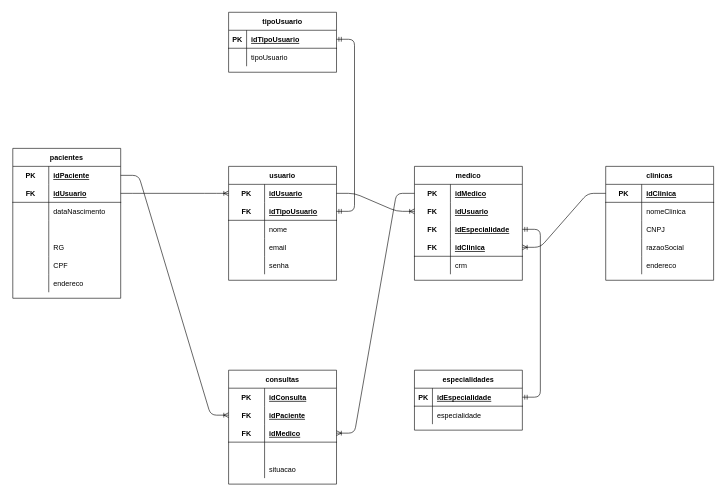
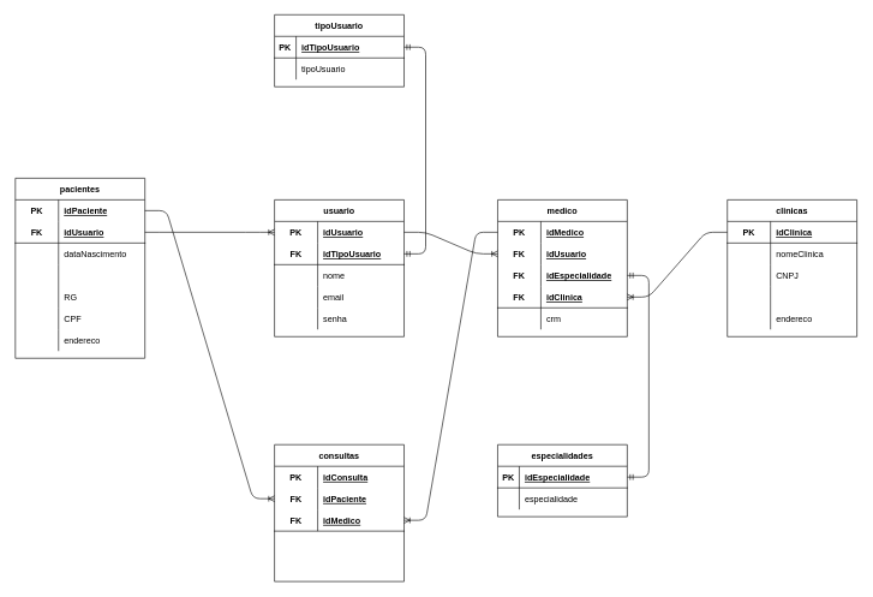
  <mxCell id="0" />
  <mxCell id="1" parent="0" />
  <mxCell id="2" value="tipoUsuario" style="shape=table;startSize=30;container=1;collapsible=1;childLayout=tableLayout;fixedRows=1;rowLines=0;fontStyle=1;align=center;resizeLast=1;" vertex="1" parent="1"><mxGeometry x="380" y="20" width="180" height="100" as="geometry" /></mxCell>
  <mxCell id="3" value="" style="shape=partialRectangle;collapsible=0;dropTarget=0;pointerEvents=0;fillColor=none;top=0;left=0;bottom=1;right=0;points=[[0,0.5],[1,0.5]];portConstraint=eastwest;" vertex="1" parent="2"><mxGeometry y="30" width="180" height="30" as="geometry" /></mxCell>
  <mxCell id="4" value="PK" style="shape=partialRectangle;connectable=0;fillColor=none;top=0;left=0;bottom=0;right=0;fontStyle=1;overflow=hidden;" vertex="1" parent="3"><mxGeometry width="30" height="30" as="geometry" /></mxCell>
  <mxCell id="5" value="idTipoUsuario" style="shape=partialRectangle;connectable=0;fillColor=none;top=0;left=0;bottom=0;right=0;align=left;spacingLeft=6;fontStyle=5;overflow=hidden;" vertex="1" parent="3"><mxGeometry x="30" width="150" height="30" as="geometry" /></mxCell>
  <mxCell id="6" value="" style="shape=partialRectangle;collapsible=0;dropTarget=0;pointerEvents=0;fillColor=none;top=0;left=0;bottom=0;right=0;points=[[0,0.5],[1,0.5]];portConstraint=eastwest;" vertex="1" parent="2"><mxGeometry y="60" width="180" height="30" as="geometry" /></mxCell>
  <mxCell id="7" value="" style="shape=partialRectangle;connectable=0;fillColor=none;top=0;left=0;bottom=0;right=0;editable=1;overflow=hidden;" vertex="1" parent="6"><mxGeometry width="30" height="30" as="geometry" /></mxCell>
  <mxCell id="8" value="tipoUsuario" style="shape=partialRectangle;connectable=0;fillColor=none;top=0;left=0;bottom=0;right=0;align=left;spacingLeft=6;overflow=hidden;" vertex="1" parent="6"><mxGeometry x="30" width="150" height="30" as="geometry" /></mxCell>
  <mxCell id="9" value="usuario" style="shape=table;startSize=30;container=1;collapsible=1;childLayout=tableLayout;fixedRows=1;rowLines=0;fontStyle=1;align=center;resizeLast=1;" vertex="1" parent="1"><mxGeometry x="380" y="277" width="180" height="190" as="geometry" /></mxCell>
  <mxCell id="10" value="" style="shape=partialRectangle;collapsible=0;dropTarget=0;pointerEvents=0;fillColor=none;top=0;left=0;bottom=0;right=0;points=[[0,0.5],[1,0.5]];portConstraint=eastwest;" vertex="1" parent="9"><mxGeometry y="30" width="180" height="30" as="geometry" /></mxCell>
  <mxCell id="11" value="PK" style="shape=partialRectangle;connectable=0;fillColor=none;top=0;left=0;bottom=0;right=0;fontStyle=1;overflow=hidden;" vertex="1" parent="10"><mxGeometry width="60" height="30" as="geometry" /></mxCell>
  <mxCell id="12" value="idUsuario" style="shape=partialRectangle;connectable=0;fillColor=none;top=0;left=0;bottom=0;right=0;align=left;spacingLeft=6;fontStyle=5;overflow=hidden;" vertex="1" parent="10"><mxGeometry x="60" width="120" height="30" as="geometry" /></mxCell>
  <mxCell id="13" value="" style="shape=partialRectangle;collapsible=0;dropTarget=0;pointerEvents=0;fillColor=none;top=0;left=0;bottom=1;right=0;points=[[0,0.5],[1,0.5]];portConstraint=eastwest;" vertex="1" parent="9"><mxGeometry y="60" width="180" height="30" as="geometry" /></mxCell>
  <mxCell id="14" value="FK" style="shape=partialRectangle;connectable=0;fillColor=none;top=0;left=0;bottom=0;right=0;fontStyle=1;overflow=hidden;" vertex="1" parent="13"><mxGeometry width="60" height="30" as="geometry" /></mxCell>
  <mxCell id="15" value="idTipoUsuario" style="shape=partialRectangle;connectable=0;fillColor=none;top=0;left=0;bottom=0;right=0;align=left;spacingLeft=6;fontStyle=5;overflow=hidden;" vertex="1" parent="13"><mxGeometry x="60" width="120" height="30" as="geometry" /></mxCell>
  <mxCell id="16" value="" style="shape=partialRectangle;collapsible=0;dropTarget=0;pointerEvents=0;fillColor=none;top=0;left=0;bottom=0;right=0;points=[[0,0.5],[1,0.5]];portConstraint=eastwest;" vertex="1" parent="9"><mxGeometry y="90" width="180" height="30" as="geometry" /></mxCell>
  <mxCell id="17" value="" style="shape=partialRectangle;connectable=0;fillColor=none;top=0;left=0;bottom=0;right=0;editable=1;overflow=hidden;" vertex="1" parent="16"><mxGeometry width="60" height="30" as="geometry" /></mxCell>
  <mxCell id="18" value="nome" style="shape=partialRectangle;connectable=0;fillColor=none;top=0;left=0;bottom=0;right=0;align=left;spacingLeft=6;overflow=hidden;" vertex="1" parent="16"><mxGeometry x="60" width="120" height="30" as="geometry" /></mxCell>
  <mxCell id="19" value="" style="shape=partialRectangle;collapsible=0;dropTarget=0;pointerEvents=0;fillColor=none;top=0;left=0;bottom=0;right=0;points=[[0,0.5],[1,0.5]];portConstraint=eastwest;" vertex="1" parent="9"><mxGeometry y="120" width="180" height="30" as="geometry" /></mxCell>
  <mxCell id="20" value="" style="shape=partialRectangle;connectable=0;fillColor=none;top=0;left=0;bottom=0;right=0;editable=1;overflow=hidden;" vertex="1" parent="19"><mxGeometry width="60" height="30" as="geometry" /></mxCell>
  <mxCell id="21" value="email" style="shape=partialRectangle;connectable=0;fillColor=none;top=0;left=0;bottom=0;right=0;align=left;spacingLeft=6;overflow=hidden;" vertex="1" parent="19"><mxGeometry x="60" width="120" height="30" as="geometry" /></mxCell>
  <mxCell id="22" value="" style="shape=partialRectangle;collapsible=0;dropTarget=0;pointerEvents=0;fillColor=none;top=0;left=0;bottom=0;right=0;points=[[0,0.5],[1,0.5]];portConstraint=eastwest;" vertex="1" parent="9"><mxGeometry y="150" width="180" height="30" as="geometry" /></mxCell>
  <mxCell id="23" value="" style="shape=partialRectangle;connectable=0;fillColor=none;top=0;left=0;bottom=0;right=0;editable=1;overflow=hidden;" vertex="1" parent="22"><mxGeometry width="60" height="30" as="geometry" /></mxCell>
  <mxCell id="24" value="senha" style="shape=partialRectangle;connectable=0;fillColor=none;top=0;left=0;bottom=0;right=0;align=left;spacingLeft=6;overflow=hidden;" vertex="1" parent="22"><mxGeometry x="60" width="120" height="30" as="geometry" /></mxCell>
  <mxCell id="25" value="pacientes" style="shape=table;startSize=30;container=1;collapsible=1;childLayout=tableLayout;fixedRows=1;rowLines=0;fontStyle=1;align=center;resizeLast=1;" vertex="1" parent="1"><mxGeometry y="247" width="180" height="250" as="geometry" x="20" /></mxCell>
  <mxCell id="26" value="" style="shape=partialRectangle;collapsible=0;dropTarget=0;pointerEvents=0;fillColor=none;top=0;left=0;bottom=0;right=0;points=[[0,0.5],[1,0.5]];portConstraint=eastwest;" vertex="1" parent="25"><mxGeometry y="30" width="180" height="30" as="geometry" /></mxCell>
  <mxCell id="27" value="PK" style="shape=partialRectangle;connectable=0;fillColor=none;top=0;left=0;bottom=0;right=0;fontStyle=1;overflow=hidden;" vertex="1" parent="26"><mxGeometry width="60" height="30" as="geometry" /></mxCell>
  <mxCell id="28" value="idPaciente" style="shape=partialRectangle;connectable=0;fillColor=none;top=0;left=0;bottom=0;right=0;align=left;spacingLeft=6;fontStyle=5;overflow=hidden;" vertex="1" parent="26"><mxGeometry x="60" width="120" height="30" as="geometry" /></mxCell>
  <mxCell id="29" value="" style="shape=partialRectangle;collapsible=0;dropTarget=0;pointerEvents=0;fillColor=none;top=0;left=0;bottom=1;right=0;points=[[0,0.5],[1,0.5]];portConstraint=eastwest;" vertex="1" parent="25"><mxGeometry y="60" width="180" height="30" as="geometry" /></mxCell>
  <mxCell id="30" value="FK" style="shape=partialRectangle;connectable=0;fillColor=none;top=0;left=0;bottom=0;right=0;fontStyle=1;overflow=hidden;" vertex="1" parent="29"><mxGeometry width="60" height="30" as="geometry" /></mxCell>
  <mxCell id="31" value="idUsuario" style="shape=partialRectangle;connectable=0;fillColor=none;top=0;left=0;bottom=0;right=0;align=left;spacingLeft=6;fontStyle=5;overflow=hidden;" vertex="1" parent="29"><mxGeometry x="60" width="120" height="30" as="geometry" /></mxCell>
  <mxCell id="32" value="" style="shape=partialRectangle;collapsible=0;dropTarget=0;pointerEvents=0;fillColor=none;top=0;left=0;bottom=0;right=0;points=[[0,0.5],[1,0.5]];portConstraint=eastwest;" vertex="1" parent="25"><mxGeometry y="90" width="180" height="30" as="geometry" /></mxCell>
  <mxCell id="33" value="" style="shape=partialRectangle;connectable=0;fillColor=none;top=0;left=0;bottom=0;right=0;editable=1;overflow=hidden;" vertex="1" parent="32"><mxGeometry width="60" height="30" as="geometry" /></mxCell>
  <mxCell id="34" value="dataNascimento" style="shape=partialRectangle;connectable=0;fillColor=none;top=0;left=0;bottom=0;right=0;align=left;spacingLeft=6;overflow=hidden;" vertex="1" parent="32"><mxGeometry x="60" width="120" height="30" as="geometry" /></mxCell>
  <mxCell id="35" value="" style="shape=partialRectangle;collapsible=0;dropTarget=0;pointerEvents=0;fillColor=none;top=0;left=0;bottom=0;right=0;points=[[0,0.5],[1,0.5]];portConstraint=eastwest;" vertex="1" parent="25"><mxGeometry y="120" width="180" height="30" as="geometry" /></mxCell>
  <mxCell id="36" value="" style="shape=partialRectangle;connectable=0;fillColor=none;top=0;left=0;bottom=0;right=0;editable=1;overflow=hidden;" vertex="1" parent="35"><mxGeometry width="60" height="30" as="geometry" /></mxCell>
  <mxCell id="37" value="" style="shape=partialRectangle;collapsible=0;dropTarget=0;pointerEvents=0;fillColor=none;top=0;left=0;bottom=0;right=0;points=[[0,0.5],[1,0.5]];portConstraint=eastwest;" vertex="1" parent="25"><mxGeometry y="150" width="180" height="30" as="geometry" /></mxCell>
  <mxCell id="38" value="" style="shape=partialRectangle;connectable=0;fillColor=none;top=0;left=0;bottom=0;right=0;editable=1;overflow=hidden;" vertex="1" parent="37"><mxGeometry width="60" height="30" as="geometry" /></mxCell>
  <mxCell id="39" value="RG" style="shape=partialRectangle;connectable=0;fillColor=none;top=0;left=0;bottom=0;right=0;align=left;spacingLeft=6;overflow=hidden;" vertex="1" parent="37"><mxGeometry x="60" width="120" height="30" as="geometry" /></mxCell>
  <mxCell id="40" value="" style="shape=partialRectangle;collapsible=0;dropTarget=0;pointerEvents=0;fillColor=none;top=0;left=0;bottom=0;right=0;points=[[0,0.5],[1,0.5]];portConstraint=eastwest;" vertex="1" parent="25"><mxGeometry y="180" width="180" height="30" as="geometry" /></mxCell>
  <mxCell id="41" value="" style="shape=partialRectangle;connectable=0;fillColor=none;top=0;left=0;bottom=0;right=0;editable=1;overflow=hidden;" vertex="1" parent="40"><mxGeometry width="60" height="30" as="geometry" /></mxCell>
  <mxCell id="42" value="CPF" style="shape=partialRectangle;connectable=0;fillColor=none;top=0;left=0;bottom=0;right=0;align=left;spacingLeft=6;overflow=hidden;" vertex="1" parent="40"><mxGeometry x="60" width="120" height="30" as="geometry" /></mxCell>
  <mxCell id="43" value="" style="shape=partialRectangle;collapsible=0;dropTarget=0;pointerEvents=0;fillColor=none;top=0;left=0;bottom=0;right=0;points=[[0,0.5],[1,0.5]];portConstraint=eastwest;" vertex="1" parent="25"><mxGeometry y="210" width="180" height="30" as="geometry" /></mxCell>
  <mxCell id="44" value="" style="shape=partialRectangle;connectable=0;fillColor=none;top=0;left=0;bottom=0;right=0;editable=1;overflow=hidden;" vertex="1" parent="43"><mxGeometry width="60" height="30" as="geometry" /></mxCell>
  <mxCell id="45" value="endereco" style="shape=partialRectangle;connectable=0;fillColor=none;top=0;left=0;bottom=0;right=0;align=left;spacingLeft=6;overflow=hidden;" vertex="1" parent="43"><mxGeometry x="60" width="120" height="30" as="geometry" /></mxCell>
  <mxCell id="46" value="consultas" style="shape=table;startSize=30;container=1;collapsible=1;childLayout=tableLayout;fixedRows=1;rowLines=0;fontStyle=1;align=center;resizeLast=1;" vertex="1" parent="1"><mxGeometry x="380" y="617" width="180" height="190" as="geometry" /></mxCell>
  <mxCell id="47" value="" style="shape=partialRectangle;collapsible=0;dropTarget=0;pointerEvents=0;fillColor=none;top=0;left=0;bottom=0;right=0;points=[[0,0.5],[1,0.5]];portConstraint=eastwest;" vertex="1" parent="46"><mxGeometry y="30" width="180" height="30" as="geometry" /></mxCell>
  <mxCell id="48" value="PK" style="shape=partialRectangle;connectable=0;fillColor=none;top=0;left=0;bottom=0;right=0;fontStyle=1;overflow=hidden;" vertex="1" parent="47"><mxGeometry width="60" height="30" as="geometry" /></mxCell>
  <mxCell id="49" value="idConsulta" style="shape=partialRectangle;connectable=0;fillColor=none;top=0;left=0;bottom=0;right=0;align=left;spacingLeft=6;fontStyle=5;overflow=hidden;" vertex="1" parent="47"><mxGeometry x="60" width="120" height="30" as="geometry" /></mxCell>
  <mxCell id="50" value="" style="shape=partialRectangle;collapsible=0;dropTarget=0;pointerEvents=0;fillColor=none;top=0;left=0;bottom=0;right=0;points=[[0,0.5],[1,0.5]];portConstraint=eastwest;" vertex="1" parent="46"><mxGeometry y="60" width="180" height="30" as="geometry" /></mxCell>
  <mxCell id="51" value="FK" style="shape=partialRectangle;connectable=0;fillColor=none;top=0;left=0;bottom=0;right=0;fontStyle=1;overflow=hidden;" vertex="1" parent="50"><mxGeometry width="60" height="30" as="geometry" /></mxCell>
  <mxCell id="52" value="idPaciente" style="shape=partialRectangle;connectable=0;fillColor=none;top=0;left=0;bottom=0;right=0;align=left;spacingLeft=6;fontStyle=5;overflow=hidden;" vertex="1" parent="50"><mxGeometry x="60" width="120" height="30" as="geometry" /></mxCell>
  <mxCell id="53" value="" style="shape=partialRectangle;collapsible=0;dropTarget=0;pointerEvents=0;fillColor=none;top=0;left=0;bottom=1;right=0;points=[[0,0.5],[1,0.5]];portConstraint=eastwest;" vertex="1" parent="46"><mxGeometry y="90" width="180" height="30" as="geometry" /></mxCell>
  <mxCell id="54" value="FK" style="shape=partialRectangle;connectable=0;fillColor=none;top=0;left=0;bottom=0;right=0;fontStyle=1;overflow=hidden;" vertex="1" parent="53"><mxGeometry width="60" height="30" as="geometry" /></mxCell>
  <mxCell id="55" value="idMedico" style="shape=partialRectangle;connectable=0;fillColor=none;top=0;left=0;bottom=0;right=0;align=left;spacingLeft=6;fontStyle=5;overflow=hidden;" vertex="1" parent="53"><mxGeometry x="60" width="120" height="30" as="geometry" /></mxCell>
  <mxCell id="56" value="" style="shape=partialRectangle;collapsible=0;dropTarget=0;pointerEvents=0;fillColor=none;top=0;left=0;bottom=0;right=0;points=[[0,0.5],[1,0.5]];portConstraint=eastwest;" vertex="1" parent="46"><mxGeometry y="120" width="180" height="30" as="geometry" /></mxCell>
  <mxCell id="57" value="" style="shape=partialRectangle;connectable=0;fillColor=none;top=0;left=0;bottom=0;right=0;editable=1;overflow=hidden;" vertex="1" parent="56"><mxGeometry width="60" height="30" as="geometry" /></mxCell>
  <mxCell id="58" value="" style="shape=partialRectangle;collapsible=0;dropTarget=0;pointerEvents=0;fillColor=none;top=0;left=0;bottom=0;right=0;points=[[0,0.5],[1,0.5]];portConstraint=eastwest;" vertex="1" parent="46"><mxGeometry y="150" width="180" height="30" as="geometry" /></mxCell>
  <mxCell id="59" value="" style="shape=partialRectangle;connectable=0;fillColor=none;top=0;left=0;bottom=0;right=0;editable=1;overflow=hidden;" vertex="1" parent="58"><mxGeometry width="60" height="30" as="geometry" /></mxCell>
- <mxCell id="60" value="situacao" style="shape=partialRectangle;connectable=0;fillColor=none;top=0;left=0;bottom=0;right=0;align=left;spacingLeft=6;overflow=hidden;" vertex="1" parent="58"><mxGeometry x="60" width="120" height="30" as="geometry" /></mxCell>
  <mxCell id="61" value="medico" style="shape=table;startSize=30;container=1;collapsible=1;childLayout=tableLayout;fixedRows=1;rowLines=0;fontStyle=1;align=center;resizeLast=1;" vertex="1" parent="1"><mxGeometry x="690" y="277" width="180" height="190" as="geometry" /></mxCell>
  <mxCell id="62" value="" style="shape=partialRectangle;collapsible=0;dropTarget=0;pointerEvents=0;fillColor=none;top=0;left=0;bottom=0;right=0;points=[[0,0.5],[1,0.5]];portConstraint=eastwest;" vertex="1" parent="61"><mxGeometry y="30" width="180" height="30" as="geometry" /></mxCell>
  <mxCell id="63" value="PK" style="shape=partialRectangle;connectable=0;fillColor=none;top=0;left=0;bottom=0;right=0;fontStyle=1;overflow=hidden;" vertex="1" parent="62"><mxGeometry width="60" height="30" as="geometry" /></mxCell>
  <mxCell id="64" value="idMedico" style="shape=partialRectangle;connectable=0;fillColor=none;top=0;left=0;bottom=0;right=0;align=left;spacingLeft=6;fontStyle=5;overflow=hidden;" vertex="1" parent="62"><mxGeometry x="60" width="120" height="30" as="geometry" /></mxCell>
  <mxCell id="65" value="" style="shape=partialRectangle;collapsible=0;dropTarget=0;pointerEvents=0;fillColor=none;top=0;left=0;bottom=0;right=0;points=[[0,0.5],[1,0.5]];portConstraint=eastwest;" vertex="1" parent="61"><mxGeometry y="60" width="180" height="30" as="geometry" /></mxCell>
  <mxCell id="66" value="FK" style="shape=partialRectangle;connectable=0;fillColor=none;top=0;left=0;bottom=0;right=0;fontStyle=1;overflow=hidden;" vertex="1" parent="65"><mxGeometry width="60" height="30" as="geometry" /></mxCell>
  <mxCell id="67" value="idUsuario" style="shape=partialRectangle;connectable=0;fillColor=none;top=0;left=0;bottom=0;right=0;align=left;spacingLeft=6;fontStyle=5;overflow=hidden;" vertex="1" parent="65"><mxGeometry x="60" width="120" height="30" as="geometry" /></mxCell>
  <mxCell id="68" value="" style="shape=partialRectangle;collapsible=0;dropTarget=0;pointerEvents=0;fillColor=none;top=0;left=0;bottom=0;right=0;points=[[0,0.5],[1,0.5]];portConstraint=eastwest;" vertex="1" parent="61"><mxGeometry y="90" width="180" height="30" as="geometry" /></mxCell>
  <mxCell id="69" value="FK" style="shape=partialRectangle;connectable=0;fillColor=none;top=0;left=0;bottom=0;right=0;fontStyle=1;overflow=hidden;" vertex="1" parent="68"><mxGeometry width="60" height="30" as="geometry" /></mxCell>
  <mxCell id="70" value="idEspecialidade" style="shape=partialRectangle;connectable=0;fillColor=none;top=0;left=0;bottom=0;right=0;align=left;spacingLeft=6;fontStyle=5;overflow=hidden;" vertex="1" parent="68"><mxGeometry x="60" width="120" height="30" as="geometry" /></mxCell>
  <mxCell id="71" value="" style="shape=partialRectangle;collapsible=0;dropTarget=0;pointerEvents=0;fillColor=none;top=0;left=0;bottom=1;right=0;points=[[0,0.5],[1,0.5]];portConstraint=eastwest;" vertex="1" parent="61"><mxGeometry y="120" width="180" height="30" as="geometry" /></mxCell>
  <mxCell id="72" value="FK" style="shape=partialRectangle;connectable=0;fillColor=none;top=0;left=0;bottom=0;right=0;fontStyle=1;overflow=hidden;" vertex="1" parent="71"><mxGeometry width="60" height="30" as="geometry" /></mxCell>
  <mxCell id="73" value="idClinica" style="shape=partialRectangle;connectable=0;fillColor=none;top=0;left=0;bottom=0;right=0;align=left;spacingLeft=6;fontStyle=5;overflow=hidden;" vertex="1" parent="71"><mxGeometry x="60" width="120" height="30" as="geometry" /></mxCell>
  <mxCell id="74" value="" style="shape=partialRectangle;collapsible=0;dropTarget=0;pointerEvents=0;fillColor=none;top=0;left=0;bottom=0;right=0;points=[[0,0.5],[1,0.5]];portConstraint=eastwest;" vertex="1" parent="61"><mxGeometry y="150" width="180" height="30" as="geometry" /></mxCell>
  <mxCell id="75" value="" style="shape=partialRectangle;connectable=0;fillColor=none;top=0;left=0;bottom=0;right=0;editable=1;overflow=hidden;" vertex="1" parent="74"><mxGeometry width="60" height="30" as="geometry" /></mxCell>
  <mxCell id="76" value="crm" style="shape=partialRectangle;connectable=0;fillColor=none;top=0;left=0;bottom=0;right=0;align=left;spacingLeft=6;overflow=hidden;" vertex="1" parent="74"><mxGeometry x="60" width="120" height="30" as="geometry" /></mxCell>
  <mxCell id="77" value="clinicas" style="shape=table;startSize=30;container=1;collapsible=1;childLayout=tableLayout;fixedRows=1;rowLines=0;fontStyle=1;align=center;resizeLast=1;" vertex="1" parent="1"><mxGeometry x="1009" y="277" width="180" height="190" as="geometry" /></mxCell>
  <mxCell id="78" value="" style="shape=partialRectangle;collapsible=0;dropTarget=0;pointerEvents=0;fillColor=none;top=0;left=0;bottom=1;right=0;points=[[0,0.5],[1,0.5]];portConstraint=eastwest;" vertex="1" parent="77"><mxGeometry y="30" width="180" height="30" as="geometry" /></mxCell>
  <mxCell id="79" value="PK" style="shape=partialRectangle;connectable=0;fillColor=none;top=0;left=0;bottom=0;right=0;fontStyle=1;overflow=hidden;" vertex="1" parent="78"><mxGeometry width="60" height="30" as="geometry" /></mxCell>
  <mxCell id="80" value="idClinica" style="shape=partialRectangle;connectable=0;fillColor=none;top=0;left=0;bottom=0;right=0;align=left;spacingLeft=6;fontStyle=5;overflow=hidden;" vertex="1" parent="78"><mxGeometry x="60" width="120" height="30" as="geometry" /></mxCell>
  <mxCell id="81" value="" style="shape=partialRectangle;collapsible=0;dropTarget=0;pointerEvents=0;fillColor=none;top=0;left=0;bottom=0;right=0;points=[[0,0.5],[1,0.5]];portConstraint=eastwest;" vertex="1" parent="77"><mxGeometry y="60" width="180" height="30" as="geometry" /></mxCell>
  <mxCell id="82" value="" style="shape=partialRectangle;connectable=0;fillColor=none;top=0;left=0;bottom=0;right=0;editable=1;overflow=hidden;" vertex="1" parent="81"><mxGeometry width="60" height="30" as="geometry" /></mxCell>
  <mxCell id="83" value="nomeClinica" style="shape=partialRectangle;connectable=0;fillColor=none;top=0;left=0;bottom=0;right=0;align=left;spacingLeft=6;overflow=hidden;" vertex="1" parent="81"><mxGeometry x="60" width="120" height="30" as="geometry" /></mxCell>
  <mxCell id="84" value="" style="shape=partialRectangle;collapsible=0;dropTarget=0;pointerEvents=0;fillColor=none;top=0;left=0;bottom=0;right=0;points=[[0,0.5],[1,0.5]];portConstraint=eastwest;" vertex="1" parent="77"><mxGeometry y="90" width="180" height="30" as="geometry" /></mxCell>
  <mxCell id="85" value="" style="shape=partialRectangle;connectable=0;fillColor=none;top=0;left=0;bottom=0;right=0;editable=1;overflow=hidden;" vertex="1" parent="84"><mxGeometry width="60" height="30" as="geometry" /></mxCell>
  <mxCell id="86" value="CNPJ" style="shape=partialRectangle;connectable=0;fillColor=none;top=0;left=0;bottom=0;right=0;align=left;spacingLeft=6;overflow=hidden;" vertex="1" parent="84"><mxGeometry x="60" width="120" height="30" as="geometry" /></mxCell>
  <mxCell id="87" value="" style="shape=partialRectangle;collapsible=0;dropTarget=0;pointerEvents=0;fillColor=none;top=0;left=0;bottom=0;right=0;points=[[0,0.5],[1,0.5]];portConstraint=eastwest;" vertex="1" parent="77"><mxGeometry y="120" width="180" height="30" as="geometry" /></mxCell>
  <mxCell id="88" value="" style="shape=partialRectangle;connectable=0;fillColor=none;top=0;left=0;bottom=0;right=0;editable=1;overflow=hidden;" vertex="1" parent="87"><mxGeometry width="60" height="30" as="geometry" /></mxCell>
- <mxCell id="89" value="razaoSocial" style="shape=partialRectangle;connectable=0;fillColor=none;top=0;left=0;bottom=0;right=0;align=left;spacingLeft=6;overflow=hidden;" vertex="1" parent="87"><mxGeometry x="60" width="120" height="30" as="geometry" /></mxCell>
  <mxCell id="90" value="" style="shape=partialRectangle;collapsible=0;dropTarget=0;pointerEvents=0;fillColor=none;top=0;left=0;bottom=0;right=0;points=[[0,0.5],[1,0.5]];portConstraint=eastwest;" vertex="1" parent="77"><mxGeometry y="150" width="180" height="30" as="geometry" /></mxCell>
  <mxCell id="91" value="" style="shape=partialRectangle;connectable=0;fillColor=none;top=0;left=0;bottom=0;right=0;editable=1;overflow=hidden;" vertex="1" parent="90"><mxGeometry width="60" height="30" as="geometry" /></mxCell>
  <mxCell id="92" value="endereco" style="shape=partialRectangle;connectable=0;fillColor=none;top=0;left=0;bottom=0;right=0;align=left;spacingLeft=6;overflow=hidden;" vertex="1" parent="90"><mxGeometry x="60" width="120" height="30" as="geometry" /></mxCell>
  <mxCell id="93" value="especialidades" style="shape=table;startSize=30;container=1;collapsible=1;childLayout=tableLayout;fixedRows=1;rowLines=0;fontStyle=1;align=center;resizeLast=1;" vertex="1" parent="1"><mxGeometry x="690" y="617" width="180" height="100" as="geometry" /></mxCell>
  <mxCell id="94" value="" style="shape=partialRectangle;collapsible=0;dropTarget=0;pointerEvents=0;fillColor=none;top=0;left=0;bottom=1;right=0;points=[[0,0.5],[1,0.5]];portConstraint=eastwest;" vertex="1" parent="93"><mxGeometry y="30" width="180" height="30" as="geometry" /></mxCell>
  <mxCell id="95" value="PK" style="shape=partialRectangle;connectable=0;fillColor=none;top=0;left=0;bottom=0;right=0;fontStyle=1;overflow=hidden;" vertex="1" parent="94"><mxGeometry width="30" height="30" as="geometry" /></mxCell>
  <mxCell id="96" value="idEspecialidade" style="shape=partialRectangle;connectable=0;fillColor=none;top=0;left=0;bottom=0;right=0;align=left;spacingLeft=6;fontStyle=5;overflow=hidden;" vertex="1" parent="94"><mxGeometry x="30" width="150" height="30" as="geometry" /></mxCell>
  <mxCell id="97" value="" style="shape=partialRectangle;collapsible=0;dropTarget=0;pointerEvents=0;fillColor=none;top=0;left=0;bottom=0;right=0;points=[[0,0.5],[1,0.5]];portConstraint=eastwest;" vertex="1" parent="93"><mxGeometry y="60" width="180" height="30" as="geometry" /></mxCell>
  <mxCell id="98" value="" style="shape=partialRectangle;connectable=0;fillColor=none;top=0;left=0;bottom=0;right=0;editable=1;overflow=hidden;" vertex="1" parent="97"><mxGeometry width="30" height="30" as="geometry" /></mxCell>
  <mxCell id="99" value="especialidade" style="shape=partialRectangle;connectable=0;fillColor=none;top=0;left=0;bottom=0;right=0;align=left;spacingLeft=6;overflow=hidden;" vertex="1" parent="97"><mxGeometry x="30" width="150" height="30" as="geometry" /></mxCell>
  <mxCell id="100" value="" style="edgeStyle=entityRelationEdgeStyle;fontSize=12;html=1;endArrow=ERmandOne;startArrow=ERmandOne;" edge="1" parent="1" source="13" target="3"><mxGeometry width="100" height="100" relative="1" as="geometry"><mxPoint x="270" y="237" as="sourcePoint" /><mxPoint x="790" y="317" as="targetPoint" /></mxGeometry></mxCell>
  <mxCell id="101" value="" style="edgeStyle=entityRelationEdgeStyle;fontSize=12;html=1;endArrow=ERoneToMany;" edge="1" parent="1" source="29" target="10"><mxGeometry width="100" height="100" relative="1" as="geometry"><mxPoint x="230" y="397" as="sourcePoint" /><mxPoint x="330" y="297" as="targetPoint" /></mxGeometry></mxCell>
  <mxCell id="102" value="" style="edgeStyle=entityRelationEdgeStyle;fontSize=12;html=1;endArrow=ERoneToMany;" edge="1" parent="1" source="26" target="50"><mxGeometry width="100" height="100" relative="1" as="geometry"><mxPoint x="230" y="647" as="sourcePoint" /><mxPoint x="320" y="557" as="targetPoint" /></mxGeometry></mxCell>
  <mxCell id="103" value="" style="edgeStyle=entityRelationEdgeStyle;fontSize=12;html=1;endArrow=ERmandOne;startArrow=ERmandOne;" edge="1" parent="1" source="94" target="68"><mxGeometry width="100" height="100" relative="1" as="geometry"><mxPoint x="690" y="617" as="sourcePoint" /><mxPoint x="790" y="517" as="targetPoint" /></mxGeometry></mxCell>
  <mxCell id="104" value="" style="edgeStyle=entityRelationEdgeStyle;fontSize=12;html=1;endArrow=ERoneToMany;" edge="1" parent="1" source="10" target="65"><mxGeometry width="100" height="100" relative="1" as="geometry"><mxPoint x="650" y="527" as="sourcePoint" /><mxPoint x="750" y="427" as="targetPoint" /></mxGeometry></mxCell>
  <mxCell id="105" value="" style="edgeStyle=entityRelationEdgeStyle;fontSize=12;html=1;endArrow=ERoneToMany;" edge="1" parent="1" source="78" target="71"><mxGeometry width="100" height="100" relative="1" as="geometry"><mxPoint x="970" y="577" as="sourcePoint" /><mxPoint x="1070" y="477" as="targetPoint" /></mxGeometry></mxCell>
  <mxCell id="106" value="" style="edgeStyle=entityRelationEdgeStyle;fontSize=12;html=1;endArrow=ERoneToMany;" edge="1" parent="1" source="62" target="53"><mxGeometry width="100" height="100" relative="1" as="geometry"><mxPoint x="650" y="527" as="sourcePoint" /><mxPoint x="750" y="427" as="targetPoint" /></mxGeometry></mxCell>
